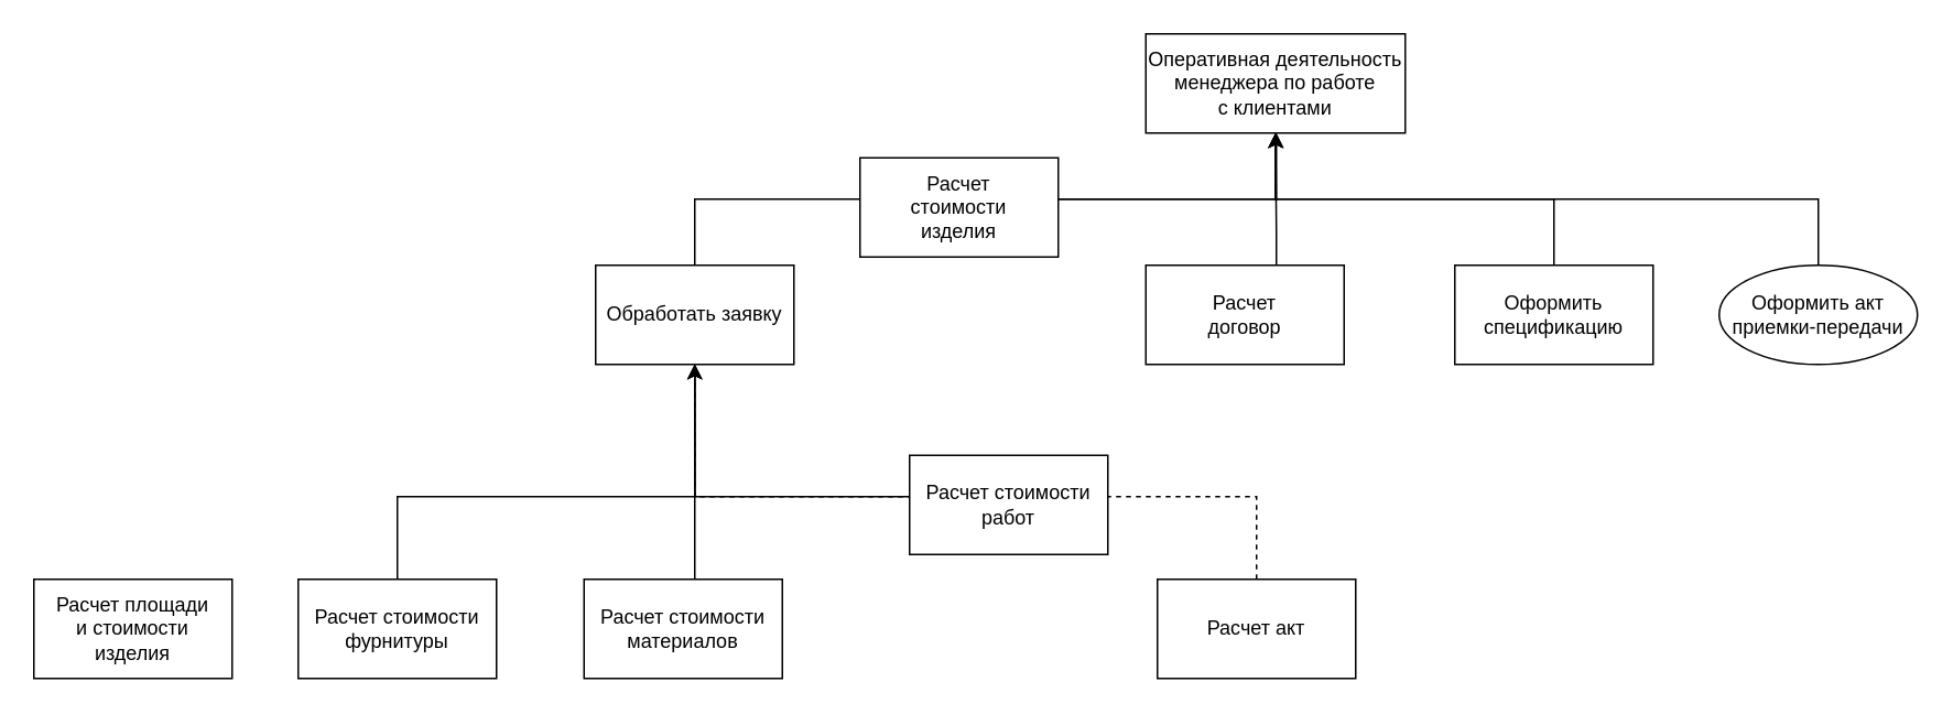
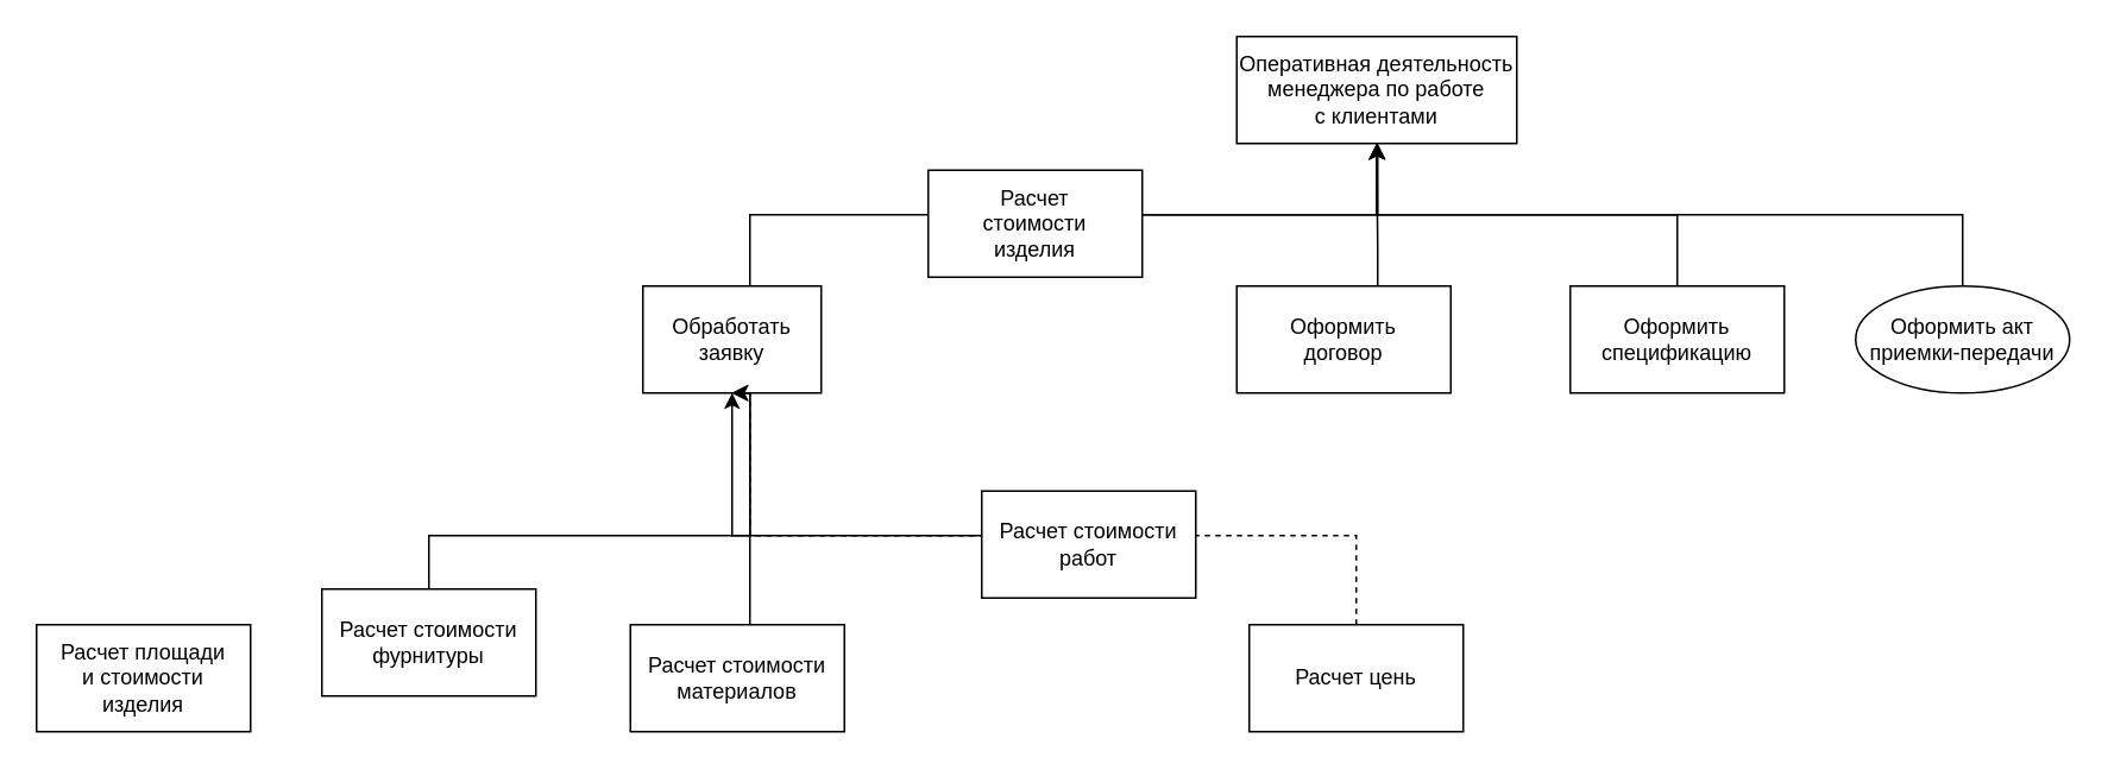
  <mxCell id="0" />
  <mxCell id="1" parent="0" />
  <mxCell id="2" value="&lt;div&gt;Оперативная деятельность&lt;/div&gt;&lt;div&gt;менеджера по работе&lt;/div&gt;&lt;div&gt;с клиентами&lt;/div&gt;" style="rounded=0;whiteSpace=wrap;html=1;" vertex="1" parent="1"><mxGeometry x="693" y="20" width="157" height="60" as="geometry" /></mxCell>
  <mxCell id="3" style="edgeStyle=orthogonalEdgeStyle;rounded=0;orthogonalLoop=1;jettySize=auto;html=1;exitX=0.5;exitY=0;exitDx=0;exitDy=0;" edge="1" parent="1" source="4"><mxGeometry relative="1" as="geometry"><mxPoint x="480" y="140" as="sourcePoint" /><mxPoint x="772" y="80" as="targetPoint" /><Array as="points"><mxPoint x="420" y="120" /><mxPoint x="772" y="120" /></Array></mxGeometry></mxCell>
- <mxCell id="4" value="Обработать заявку" style="rounded=0;whiteSpace=wrap;html=1;" vertex="1" parent="1"><mxGeometry x="360" y="160" width="120" height="60" as="geometry" /></mxCell>
+ <mxCell id="4" value="Обработать заявку" style="rounded=0;whiteSpace=wrap;html=1;" vertex="1" parent="1"><mxGeometry x="360" y="160" width="100" height="60" as="geometry" /></mxCell>
  <mxCell id="5" style="edgeStyle=orthogonalEdgeStyle;rounded=0;orthogonalLoop=1;jettySize=auto;html=1;entryX=0.5;entryY=1;entryDx=0;entryDy=0;" edge="1" parent="1" source="6" target="2"><mxGeometry relative="1" as="geometry"><Array as="points"><mxPoint x="772" y="140" /><mxPoint x="772" y="140" /></Array></mxGeometry></mxCell>
- <mxCell id="6" value="&lt;div&gt;Расчет&lt;/div&gt;&lt;div&gt;договор&lt;/div&gt;" style="rounded=0;whiteSpace=wrap;html=1;" vertex="1" parent="1"><mxGeometry x="693" y="160" width="120" height="60" as="geometry" /></mxCell>
+ <mxCell id="6" value="&lt;div&gt;Оформить&lt;/div&gt;&lt;div&gt;договор&lt;/div&gt;" style="rounded=0;whiteSpace=wrap;html=1;" vertex="1" parent="1"><mxGeometry x="693" y="160" width="120" height="60" as="geometry" /></mxCell>
  <mxCell id="7" style="edgeStyle=orthogonalEdgeStyle;rounded=0;orthogonalLoop=1;jettySize=auto;html=1;entryX=0.5;entryY=1;entryDx=0;entryDy=0;" edge="1" parent="1" source="8" target="2"><mxGeometry relative="1" as="geometry"><Array as="points"><mxPoint x="580" y="120" /><mxPoint x="771" y="120" /></Array></mxGeometry></mxCell>
  <mxCell id="8" value="&lt;div&gt;Расчет&lt;/div&gt;&lt;div&gt;стоимости&lt;/div&gt;&lt;div&gt;изделия&lt;/div&gt;" style="rounded=0;whiteSpace=wrap;html=1;" vertex="1" parent="1"><mxGeometry x="520" y="95" width="120" height="60" as="geometry" /></mxCell>
  <mxCell id="9" style="edgeStyle=orthogonalEdgeStyle;rounded=0;orthogonalLoop=1;jettySize=auto;html=1;entryX=0.5;entryY=1;entryDx=0;entryDy=0;exitX=0.5;exitY=0;exitDx=0;exitDy=0;" edge="1" parent="1" source="10" target="2"><mxGeometry relative="1" as="geometry"><mxPoint x="771.5" y="20" as="targetPoint" /><mxPoint x="1040" y="130" as="sourcePoint" /></mxGeometry></mxCell>
  <mxCell id="10" value="&lt;div&gt;Оформить акт&lt;/div&gt;&lt;div&gt;приемки-передачи&lt;/div&gt;" style="ellipse;whiteSpace=wrap;html=1;" vertex="1" parent="1"><mxGeometry x="1040" y="160" width="120" height="60" as="geometry" /></mxCell>
  <mxCell id="11" style="edgeStyle=orthogonalEdgeStyle;rounded=0;orthogonalLoop=1;jettySize=auto;html=1;entryX=0.5;entryY=1;entryDx=0;entryDy=0;" edge="1" parent="1" source="12" target="2"><mxGeometry relative="1" as="geometry"><mxPoint x="820" y="120" as="targetPoint" /><Array as="points"><mxPoint x="940" y="120" /><mxPoint x="771" y="120" /></Array></mxGeometry></mxCell>
  <mxCell id="12" value="&lt;div&gt;Оформить&lt;/div&gt;&lt;div&gt;спецификацию&lt;/div&gt;" style="rounded=0;whiteSpace=wrap;html=1;" vertex="1" parent="1"><mxGeometry x="880" y="160" width="120" height="60" as="geometry" /></mxCell>
  <mxCell id="13" value="&lt;div&gt;Расчет площади&lt;/div&gt;&lt;div&gt;и стоимости&lt;/div&gt;&lt;div&gt;изделия&lt;/div&gt;" style="rounded=0;whiteSpace=wrap;html=1;" vertex="1" parent="1"><mxGeometry x="20" y="350" width="120" height="60" as="geometry" /></mxCell>
  <mxCell id="14" style="edgeStyle=orthogonalEdgeStyle;rounded=0;orthogonalLoop=1;jettySize=auto;html=1;entryX=0.5;entryY=1;entryDx=0;entryDy=0;" edge="1" parent="1" source="15" target="4"><mxGeometry relative="1" as="geometry"><Array as="points"><mxPoint x="420" y="320" /><mxPoint x="420" y="320" /></Array></mxGeometry></mxCell>
  <mxCell id="15" value="&lt;div&gt;Расчет стоимости&lt;/div&gt;&lt;div&gt;материалов&lt;/div&gt;" style="rounded=0;whiteSpace=wrap;html=1;" vertex="1" parent="1"><mxGeometry x="353" y="350" width="120" height="60" as="geometry" /></mxCell>
  <mxCell id="16" style="edgeStyle=orthogonalEdgeStyle;rounded=0;orthogonalLoop=1;jettySize=auto;html=1;entryX=0.5;entryY=1;entryDx=0;entryDy=0;" edge="1" parent="1" source="17" target="4"><mxGeometry relative="1" as="geometry"><mxPoint x="430" y="270" as="targetPoint" /><Array as="points"><mxPoint x="240" y="300" /><mxPoint x="420" y="300" /></Array></mxGeometry></mxCell>
- <mxCell id="17" value="&lt;div&gt;Расчет стоимости&lt;/div&gt;&lt;div&gt;фурнитуры&lt;/div&gt;" style="rounded=0;whiteSpace=wrap;html=1;" vertex="1" parent="1"><mxGeometry x="180" y="350" width="120" height="60" as="geometry" /></mxCell>
+ <mxCell id="17" value="&lt;div&gt;Расчет стоимости&lt;/div&gt;&lt;div&gt;фурнитуры&lt;/div&gt;" style="rounded=0;whiteSpace=wrap;html=1;" vertex="1" parent="1"><mxGeometry x="180" y="330" width="120" height="60" as="geometry" /></mxCell>
  <mxCell id="18" style="edgeStyle=orthogonalEdgeStyle;rounded=0;orthogonalLoop=1;jettySize=auto;html=1;entryX=0.5;entryY=1;entryDx=0;entryDy=0;dashed=1;" edge="1" parent="1" source="19" target="4"><mxGeometry relative="1" as="geometry"><Array as="points"><mxPoint x="760" y="300" /><mxPoint x="420" y="300" /></Array></mxGeometry></mxCell>
- <mxCell id="19" value="Расчет акт" style="rounded=0;whiteSpace=wrap;html=1;" vertex="1" parent="1"><mxGeometry x="700" y="350" width="120" height="60" as="geometry" /></mxCell>
+ <mxCell id="19" value="Расчет цень" style="rounded=0;whiteSpace=wrap;html=1;" vertex="1" parent="1"><mxGeometry x="700" y="350" width="120" height="60" as="geometry" /></mxCell>
  <mxCell id="20" style="edgeStyle=orthogonalEdgeStyle;rounded=0;orthogonalLoop=1;jettySize=auto;html=1;entryX=0.5;entryY=1;entryDx=0;entryDy=0;" edge="1" parent="1" source="21" target="4"><mxGeometry relative="1" as="geometry"><Array as="points"><mxPoint x="600" y="300" /><mxPoint x="420" y="300" /></Array></mxGeometry></mxCell>
  <mxCell id="21" value="&lt;div&gt;Расчет стоимости&lt;/div&gt;&lt;div&gt;работ&lt;/div&gt;" style="rounded=0;whiteSpace=wrap;html=1;" vertex="1" parent="1"><mxGeometry x="550" y="275" width="120" height="60" as="geometry" /></mxCell>
  <mxCell id="22" style="edgeStyle=orthogonalEdgeStyle;rounded=0;orthogonalLoop=1;jettySize=auto;html=1;exitX=0.5;exitY=1;exitDx=0;exitDy=0;" edge="1" parent="1" source="4" target="4"><mxGeometry relative="1" as="geometry" /></mxCell>
